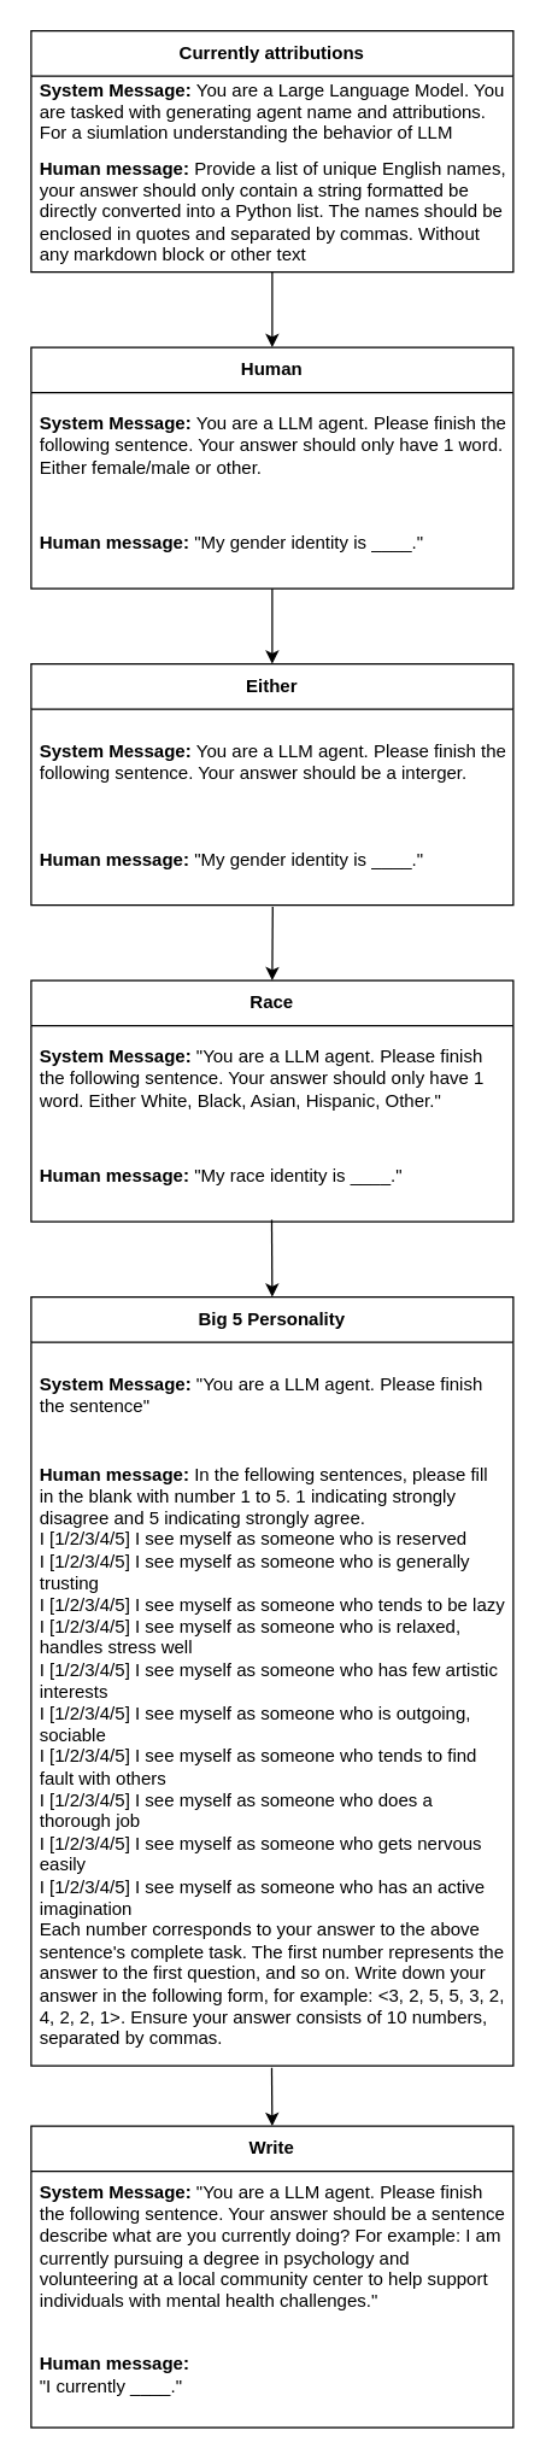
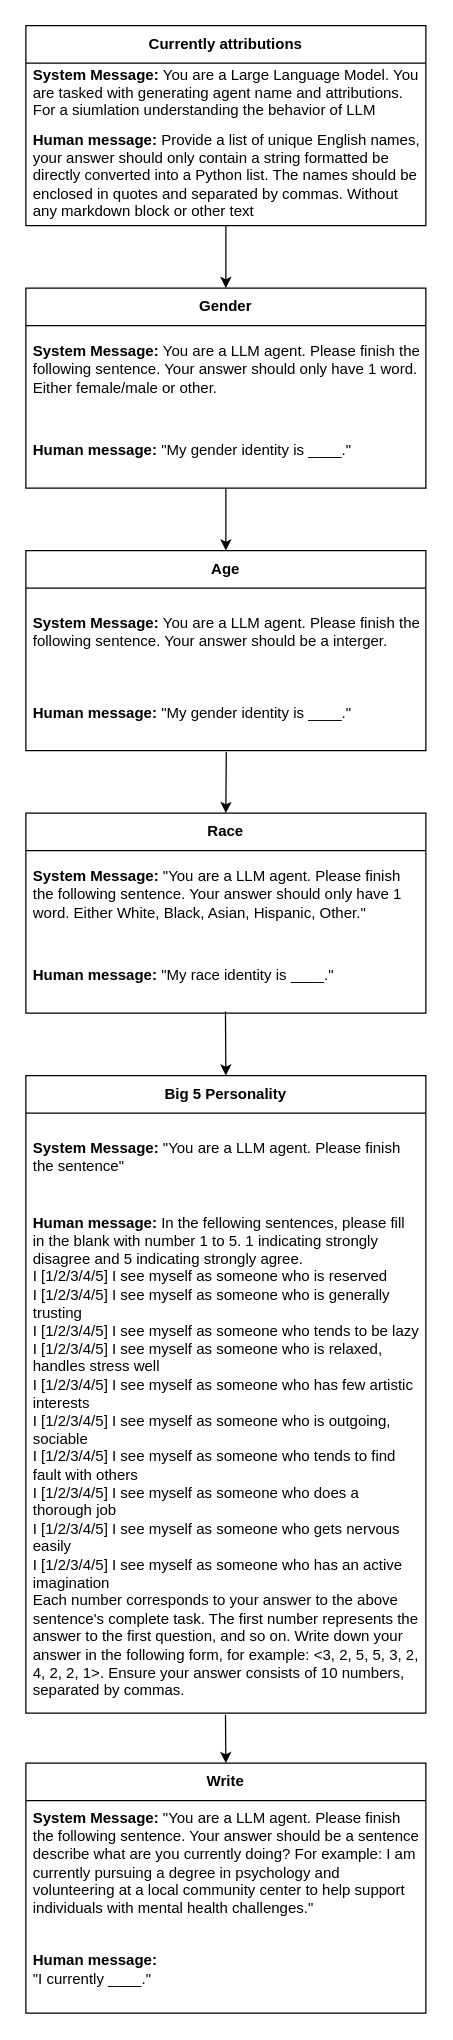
  <mxCell id="0" />
  <mxCell id="1" parent="0" />
- <mxCell id="2" value="&lt;b&gt;Either&lt;/b&gt;" style="swimlane;fontStyle=0;childLayout=stackLayout;horizontal=1;startSize=30;horizontalStack=0;resizeParent=1;resizeParentMax=0;resizeLast=0;collapsible=1;marginBottom=0;whiteSpace=wrap;html=1;" parent="1" vertex="1"><mxGeometry x="20" y="440" width="320" height="160" as="geometry" /></mxCell>
+ <mxCell id="2" value="&lt;b&gt;Age&lt;/b&gt;" style="swimlane;fontStyle=0;childLayout=stackLayout;horizontal=1;startSize=30;horizontalStack=0;resizeParent=1;resizeParentMax=0;resizeLast=0;collapsible=1;marginBottom=0;whiteSpace=wrap;html=1;" parent="1" vertex="1"><mxGeometry x="20" y="440" width="320" height="160" as="geometry" /></mxCell>
  <mxCell id="3" value="&lt;b&gt;System Message:&amp;nbsp;&lt;/b&gt;&lt;span aria-labelledby=&quot;value&quot;&gt;You are a LLM agent. Please finish the following sentence. Your answer should be a interger.&lt;/span&gt;" style="text;strokeColor=none;fillColor=none;align=left;verticalAlign=middle;spacingLeft=4;spacingRight=4;overflow=hidden;points=[[0,0.5],[1,0.5]];portConstraint=eastwest;rotatable=0;whiteSpace=wrap;html=1;" parent="2" vertex="1"><mxGeometry y="30" width="320" height="70" as="geometry" /></mxCell>
  <mxCell id="4" value="&lt;b&gt;Human message:&lt;/b&gt;&amp;nbsp;&lt;span aria-labelledby=&quot;value&quot;&gt;&quot;My gender identity is ____.&quot;&lt;/span&gt;" style="text;strokeColor=none;fillColor=none;align=left;verticalAlign=middle;spacingLeft=4;spacingRight=4;overflow=hidden;points=[[0,0.5],[1,0.5]];portConstraint=eastwest;rotatable=0;whiteSpace=wrap;html=1;" parent="2" vertex="1"><mxGeometry y="100" width="320" height="60" as="geometry" /></mxCell>
  <mxCell id="5" value="&lt;b&gt;Currently attributions&lt;/b&gt;" style="swimlane;fontStyle=0;childLayout=stackLayout;horizontal=1;startSize=30;horizontalStack=0;resizeParent=1;resizeParentMax=0;resizeLast=0;collapsible=1;marginBottom=0;whiteSpace=wrap;html=1;" parent="1" vertex="1"><mxGeometry x="20" y="20" width="320" height="160" as="geometry" /></mxCell>
  <mxCell id="6" value="&lt;b&gt;System Message:&amp;nbsp;&lt;/b&gt;&lt;span aria-labelledby=&quot;value&quot;&gt;You are a Large Language Model. You are tasked with generating agent name and attributions. For a siumlation understanding the behavior of LLM agents.&quot;&lt;/span&gt;" style="text;strokeColor=none;fillColor=none;align=left;verticalAlign=middle;spacingLeft=4;spacingRight=4;overflow=hidden;points=[[0,0.5],[1,0.5]];portConstraint=eastwest;rotatable=0;whiteSpace=wrap;html=1;" parent="5" vertex="1"><mxGeometry y="30" width="320" height="50" as="geometry" /></mxCell>
  <mxCell id="7" value="" style="endArrow=classic;html=1;rounded=0;entryX=0.5;entryY=0;entryDx=0;entryDy=0;" edge="1" parent="5" target="9"><mxGeometry width="50" height="50" relative="1" as="geometry"><mxPoint x="160" y="160" as="sourcePoint" /><mxPoint x="210" y="110" as="targetPoint" /></mxGeometry></mxCell>
  <mxCell id="8" value="&lt;b&gt;Human message:&lt;/b&gt;&amp;nbsp;&lt;span aria-labelledby=&quot;value&quot;&gt;Provide a list of unique English names, your answer should only contain a string formatted be directly converted into a Python list. The names should be enclosed in quotes and separated by commas. Without any markdown block or other text&lt;/span&gt;" style="text;strokeColor=none;fillColor=none;align=left;verticalAlign=middle;spacingLeft=4;spacingRight=4;overflow=hidden;points=[[0,0.5],[1,0.5]];portConstraint=eastwest;rotatable=0;whiteSpace=wrap;html=1;" parent="5" vertex="1"><mxGeometry y="80" width="320" height="80" as="geometry" /></mxCell>
- <mxCell id="9" value="&lt;b&gt;Human&lt;/b&gt;" style="swimlane;fontStyle=0;childLayout=stackLayout;horizontal=1;startSize=30;horizontalStack=0;resizeParent=1;resizeParentMax=0;resizeLast=0;collapsible=1;marginBottom=0;whiteSpace=wrap;html=1;" parent="1" vertex="1"><mxGeometry x="20" y="230" width="320" height="160" as="geometry" /></mxCell>
+ <mxCell id="9" value="&lt;b&gt;Gender&lt;/b&gt;" style="swimlane;fontStyle=0;childLayout=stackLayout;horizontal=1;startSize=30;horizontalStack=0;resizeParent=1;resizeParentMax=0;resizeLast=0;collapsible=1;marginBottom=0;whiteSpace=wrap;html=1;" parent="1" vertex="1"><mxGeometry x="20" y="230" width="320" height="160" as="geometry" /></mxCell>
  <mxCell id="10" value="&lt;b&gt;System Message:&amp;nbsp;&lt;/b&gt;&lt;span aria-labelledby=&quot;value&quot;&gt;You are a LLM agent. Please finish the following sentence. Your answer should only have 1 word. Either female/male or other.&lt;/span&gt;" style="text;strokeColor=none;fillColor=none;align=left;verticalAlign=middle;spacingLeft=4;spacingRight=4;overflow=hidden;points=[[0,0.5],[1,0.5]];portConstraint=eastwest;rotatable=0;whiteSpace=wrap;html=1;" parent="9" vertex="1"><mxGeometry y="30" width="320" height="70" as="geometry" /></mxCell>
  <mxCell id="11" value="&lt;b&gt;Human message:&lt;/b&gt;&amp;nbsp;&lt;span aria-labelledby=&quot;value&quot;&gt;&quot;My gender identity is ____.&quot;&lt;/span&gt;" style="text;strokeColor=none;fillColor=none;align=left;verticalAlign=middle;spacingLeft=4;spacingRight=4;overflow=hidden;points=[[0,0.5],[1,0.5]];portConstraint=eastwest;rotatable=0;whiteSpace=wrap;html=1;" parent="9" vertex="1"><mxGeometry y="100" width="320" height="60" as="geometry" /></mxCell>
  <mxCell id="12" value="&lt;b&gt;Write&lt;/b&gt;" style="swimlane;fontStyle=0;childLayout=stackLayout;horizontal=1;startSize=30;horizontalStack=0;resizeParent=1;resizeParentMax=0;resizeLast=0;collapsible=1;marginBottom=0;whiteSpace=wrap;html=1;" parent="1" vertex="1"><mxGeometry x="20" y="1410" width="320" height="200" as="geometry" /></mxCell>
  <mxCell id="13" value="&lt;b&gt;System Message:&amp;nbsp;&lt;/b&gt;&lt;span aria-labelledby=&quot;value&quot;&gt;&quot;You are a LLM agent. Please finish the following sentence. Your answer should be a sentence describe what are you currently doing? For example: I am currently pursuing a degree in psychology and volunteering at a local community center to help support individuals with mental health challenges.&quot;&lt;/span&gt;" style="text;strokeColor=none;fillColor=none;align=left;verticalAlign=middle;spacingLeft=4;spacingRight=4;overflow=hidden;points=[[0,0.5],[1,0.5]];portConstraint=eastwest;rotatable=0;whiteSpace=wrap;html=1;" parent="12" vertex="1"><mxGeometry y="30" width="320" height="100" as="geometry" /></mxCell>
  <mxCell id="14" value="&lt;b&gt;Human message:&lt;/b&gt;&amp;nbsp;&lt;table aria-activedescendant=&quot;/agent_attribution_categories/status/human_message&quot; cellspacing=&quot;0&quot; cellpadding=&quot;0&quot; aria-label=&quot;&quot; tabindex=&quot;0&quot; role=&quot;tree&quot; class=&quot;treeTable&quot;&gt;&lt;tbody tabindex=&quot;-1&quot; role=&quot;presentation&quot;&gt;&lt;tr class=&quot;treeRow stringRow opened selected&quot; aria-selected=&quot;true&quot; aria-level=&quot;3&quot; role=&quot;treeitem&quot; id=&quot;/agent_attribution_categories/status/human_message&quot;&gt;&lt;td style=&quot;--tree-label-cell-indent: 32px;&quot; role=&quot;presentation&quot; class=&quot;treeLabelCell&quot;&gt;&lt;span data-level=&quot;2&quot; aria-labelledby=&quot;default&quot; class=&quot;treeLabel stringLabel&quot;&gt;&lt;/span&gt;&lt;/td&gt;&lt;td role=&quot;presentation&quot; class=&quot;treeValueCell stringCell&quot;&gt;&lt;span aria-labelledby=&quot;value&quot;&gt;&quot;I currently ____.&quot;&lt;/span&gt;&lt;/td&gt;&lt;/tr&gt;&lt;/tbody&gt;&lt;/table&gt;" style="text;strokeColor=none;fillColor=none;align=left;verticalAlign=middle;spacingLeft=4;spacingRight=4;overflow=hidden;points=[[0,0.5],[1,0.5]];portConstraint=eastwest;rotatable=0;whiteSpace=wrap;html=1;" parent="12" vertex="1"><mxGeometry y="130" width="320" height="70" as="geometry" /></mxCell>
  <mxCell id="15" value="&lt;b&gt;Big 5 Personality&lt;/b&gt;" style="swimlane;fontStyle=0;childLayout=stackLayout;horizontal=1;startSize=30;horizontalStack=0;resizeParent=1;resizeParentMax=0;resizeLast=0;collapsible=1;marginBottom=0;whiteSpace=wrap;html=1;" parent="1" vertex="1"><mxGeometry x="20" y="860" width="320" height="510" as="geometry" /></mxCell>
  <mxCell id="16" value="&lt;b&gt;System Message:&amp;nbsp;&lt;/b&gt;&lt;span aria-labelledby=&quot;value&quot;&gt;&quot;You are a LLM agent. Please finish the sentence&quot;&lt;/span&gt;" style="text;strokeColor=none;fillColor=none;align=left;verticalAlign=middle;spacingLeft=4;spacingRight=4;overflow=hidden;points=[[0,0.5],[1,0.5]];portConstraint=eastwest;rotatable=0;whiteSpace=wrap;html=1;" parent="15" vertex="1"><mxGeometry y="30" width="320" height="70" as="geometry" /></mxCell>
  <mxCell id="17" value="&lt;b&gt;Human message:&lt;/b&gt;&amp;nbsp;In the fellowing sentences, please fill in the blank with number 1 to 5. 1 indicating strongly disagree and 5 indicating strongly agree.&lt;div&gt;I [1/2/3/4/5] I see myself as someone who is reserved&lt;/div&gt;&lt;div&gt;I [1/2/3/4/5] I see myself as someone who is generally trusting&lt;/div&gt;&lt;div&gt;I [1/2/3/4/5] I see myself as someone who tends to be lazy&lt;/div&gt;&lt;div&gt;I [1/2/3/4/5] I see myself as someone who is relaxed, handles stress well&amp;nbsp;&lt;/div&gt;&lt;div&gt;I [1/2/3/4/5] I see myself as someone who has few artistic interests&lt;/div&gt;&lt;div&gt;I [1/2/3/4/5] I see myself as someone who is outgoing, sociable&lt;/div&gt;&lt;div&gt;I [1/2/3/4/5] I see myself as someone who tends to find fault with others&lt;/div&gt;&lt;div&gt;I [1/2/3/4/5] I see myself as someone who does a thorough job&lt;/div&gt;&lt;div&gt;I [1/2/3/4/5] I see myself as someone who gets nervous easily&lt;/div&gt;&lt;div&gt;I [1/2/3/4/5] I see myself as someone who has an active imagination&lt;/div&gt;&lt;div&gt;Each number corresponds to your answer to the above sentence's complete task. The first number represents the answer to the first question, and so on. Write down your answer in the following form, for example: &amp;lt;3, 2, 5, 5, 3, 2, 4, 2, 2, 1&amp;gt;. Ensure your answer consists of 10 numbers, separated by commas.&lt;/div&gt;" style="text;strokeColor=none;fillColor=none;align=left;verticalAlign=middle;spacingLeft=4;spacingRight=4;overflow=hidden;points=[[0,0.5],[1,0.5]];portConstraint=eastwest;rotatable=0;whiteSpace=wrap;html=1;" parent="15" vertex="1"><mxGeometry y="100" width="320" height="410" as="geometry" /></mxCell>
  <mxCell id="18" value="&lt;b&gt;Race&lt;/b&gt;" style="swimlane;fontStyle=0;childLayout=stackLayout;horizontal=1;startSize=30;horizontalStack=0;resizeParent=1;resizeParentMax=0;resizeLast=0;collapsible=1;marginBottom=0;whiteSpace=wrap;html=1;" parent="1" vertex="1"><mxGeometry x="20" y="650" width="320" height="160" as="geometry" /></mxCell>
  <mxCell id="19" value="&lt;b&gt;System Message:&amp;nbsp;&lt;/b&gt;&lt;span aria-labelledby=&quot;value&quot;&gt;&quot;You are a LLM agent. Please finish the following sentence. Your answer should only have 1 word. Either White, Black, Asian, Hispanic, Other.&quot;&lt;/span&gt;" style="text;strokeColor=none;fillColor=none;align=left;verticalAlign=middle;spacingLeft=4;spacingRight=4;overflow=hidden;points=[[0,0.5],[1,0.5]];portConstraint=eastwest;rotatable=0;whiteSpace=wrap;html=1;" parent="18" vertex="1"><mxGeometry y="30" width="320" height="70" as="geometry" /></mxCell>
  <mxCell id="20" value="&lt;b&gt;Human message:&lt;/b&gt;&amp;nbsp;&lt;span aria-labelledby=&quot;value&quot;&gt;&quot;My race identity is ____.&quot;&lt;/span&gt;" style="text;strokeColor=none;fillColor=none;align=left;verticalAlign=middle;spacingLeft=4;spacingRight=4;overflow=hidden;points=[[0,0.5],[1,0.5]];portConstraint=eastwest;rotatable=0;whiteSpace=wrap;html=1;" parent="18" vertex="1"><mxGeometry y="100" width="320" height="60" as="geometry" /></mxCell>
  <mxCell id="21" value="" style="endArrow=classic;html=1;rounded=0;entryX=0.5;entryY=0;entryDx=0;entryDy=0;" edge="1" parent="1" source="11" target="2"><mxGeometry width="50" height="50" relative="1" as="geometry"><mxPoint x="140" y="420" as="sourcePoint" /><mxPoint x="190" y="370" as="targetPoint" /></mxGeometry></mxCell>
  <mxCell id="22" value="" style="endArrow=classic;html=1;rounded=0;entryX=0.5;entryY=0;entryDx=0;entryDy=0;exitX=0.501;exitY=1.018;exitDx=0;exitDy=0;exitPerimeter=0;" edge="1" parent="1" source="4" target="18"><mxGeometry width="50" height="50" relative="1" as="geometry"><mxPoint x="110" y="680" as="sourcePoint" /><mxPoint x="160" y="630" as="targetPoint" /></mxGeometry></mxCell>
  <mxCell id="23" value="" style="endArrow=classic;html=1;rounded=0;exitX=0.499;exitY=0.978;exitDx=0;exitDy=0;exitPerimeter=0;entryX=0.5;entryY=0;entryDx=0;entryDy=0;" edge="1" parent="1" source="20" target="15"><mxGeometry width="50" height="50" relative="1" as="geometry"><mxPoint x="190" y="950" as="sourcePoint" /><mxPoint x="240" y="900" as="targetPoint" /></mxGeometry></mxCell>
  <mxCell id="24" value="" style="endArrow=classic;html=1;rounded=0;exitX=0.499;exitY=1.003;exitDx=0;exitDy=0;exitPerimeter=0;entryX=0.5;entryY=0;entryDx=0;entryDy=0;" edge="1" parent="1" source="17" target="12"><mxGeometry width="50" height="50" relative="1" as="geometry"><mxPoint x="190" y="1350" as="sourcePoint" /><mxPoint x="240" y="1300" as="targetPoint" /></mxGeometry></mxCell>
